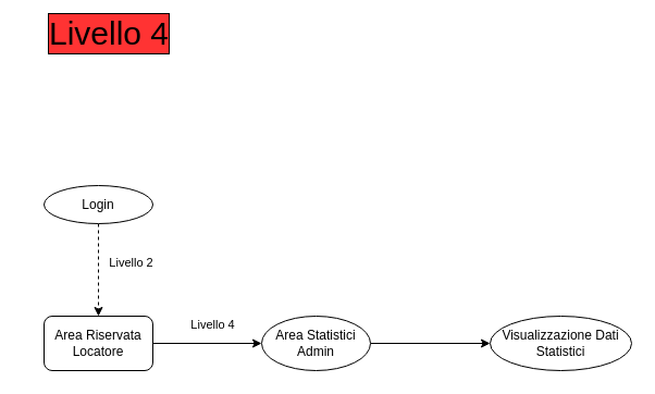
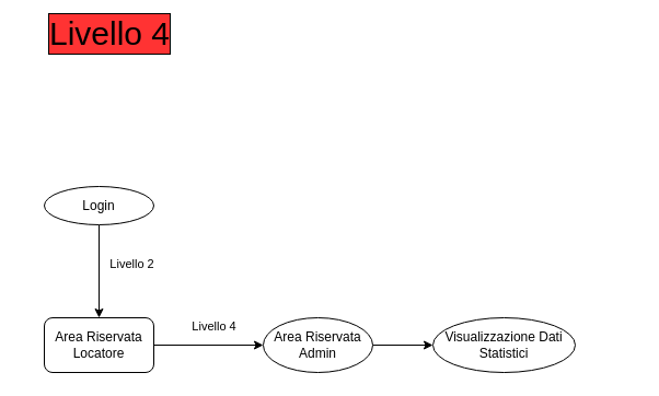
  <mxCell id="0" />
  <mxCell id="1" parent="0" />
- <mxCell id="2" value="Livello 2" style="edgeStyle=orthogonalEdgeStyle;rounded=0;orthogonalLoop=1;jettySize=auto;html=1;entryX=0.5;entryY=0;entryDx=0;entryDy=0;dashed=1;" edge="1" parent="1" source="3" target="4"><mxGeometry x="-0.143" y="30" relative="1" as="geometry"><mxPoint as="offset" /></mxGeometry></mxCell>
+ <mxCell id="2" value="Livello 2" style="edgeStyle=orthogonalEdgeStyle;rounded=0;orthogonalLoop=1;jettySize=auto;html=1;entryX=0.5;entryY=0;entryDx=0;entryDy=0;" edge="1" parent="1" source="3" target="4"><mxGeometry x="-0.143" y="30" relative="1" as="geometry"><mxPoint as="offset" /></mxGeometry></mxCell>
  <mxCell id="3" value="Login" style="ellipse;whiteSpace=wrap;html=1;" vertex="1" parent="1"><mxGeometry x="40" y="170" width="100" height="35" as="geometry" /></mxCell>
  <mxCell id="4" value="Area Riservata Locatore" style="whiteSpace=wrap;html=1;rounded=1;" vertex="1" parent="1"><mxGeometry x="40" y="290" width="100" height="50" as="geometry" /></mxCell>
  <mxCell id="5" style="edgeStyle=orthogonalEdgeStyle;rounded=0;orthogonalLoop=1;jettySize=auto;html=1;entryX=0;entryY=0.5;entryDx=0;entryDy=0;" edge="1" parent="1" source="6" target="8"><mxGeometry relative="1" as="geometry" /></mxCell>
- <mxCell id="6" value="Area Statistici Admin" style="ellipse;whiteSpace=wrap;html=1;" vertex="1" parent="1"><mxGeometry x="240" y="290" width="100" height="50" as="geometry" /></mxCell>
+ <mxCell id="6" value="Area Riservata Admin" style="ellipse;whiteSpace=wrap;html=1;" vertex="1" parent="1"><mxGeometry x="240" y="290" width="100" height="50" as="geometry" /></mxCell>
  <mxCell id="7" value="Livello 4" style="endArrow=classic;html=1;exitX=1;exitY=0.5;exitDx=0;exitDy=0;entryX=0;entryY=0.5;entryDx=0;entryDy=0;" edge="1" parent="1" source="4" target="6"><mxGeometry x="0.075" y="17" width="50" height="50" relative="1" as="geometry"><mxPoint x="280" y="480" as="sourcePoint" /><mxPoint x="330" y="430" as="targetPoint" /><mxPoint x="1" as="offset" /></mxGeometry></mxCell>
- <mxCell id="8" value="Visualizzazione Dati Statistici" style="ellipse;whiteSpace=wrap;html=1;" vertex="1" parent="1"><mxGeometry x="450" y="290" width="130" height="50" as="geometry" /></mxCell>
+ <mxCell id="8" value="Visualizzazione Dati Statistici" style="ellipse;whiteSpace=wrap;html=1;" vertex="1" parent="1"><mxGeometry x="395" y="290" width="130" height="50" as="geometry" /></mxCell>
  <mxCell id="9" value="Livello 4" style="text;html=1;strokeColor=none;fillColor=none;align=center;verticalAlign=middle;whiteSpace=wrap;rounded=0;labelBackgroundColor=#FF3333;fontSize=30;labelBorderColor=#000000;" vertex="1" parent="1"><mxGeometry x="20" y="20" width="160" height="20" as="geometry" /></mxCell>
